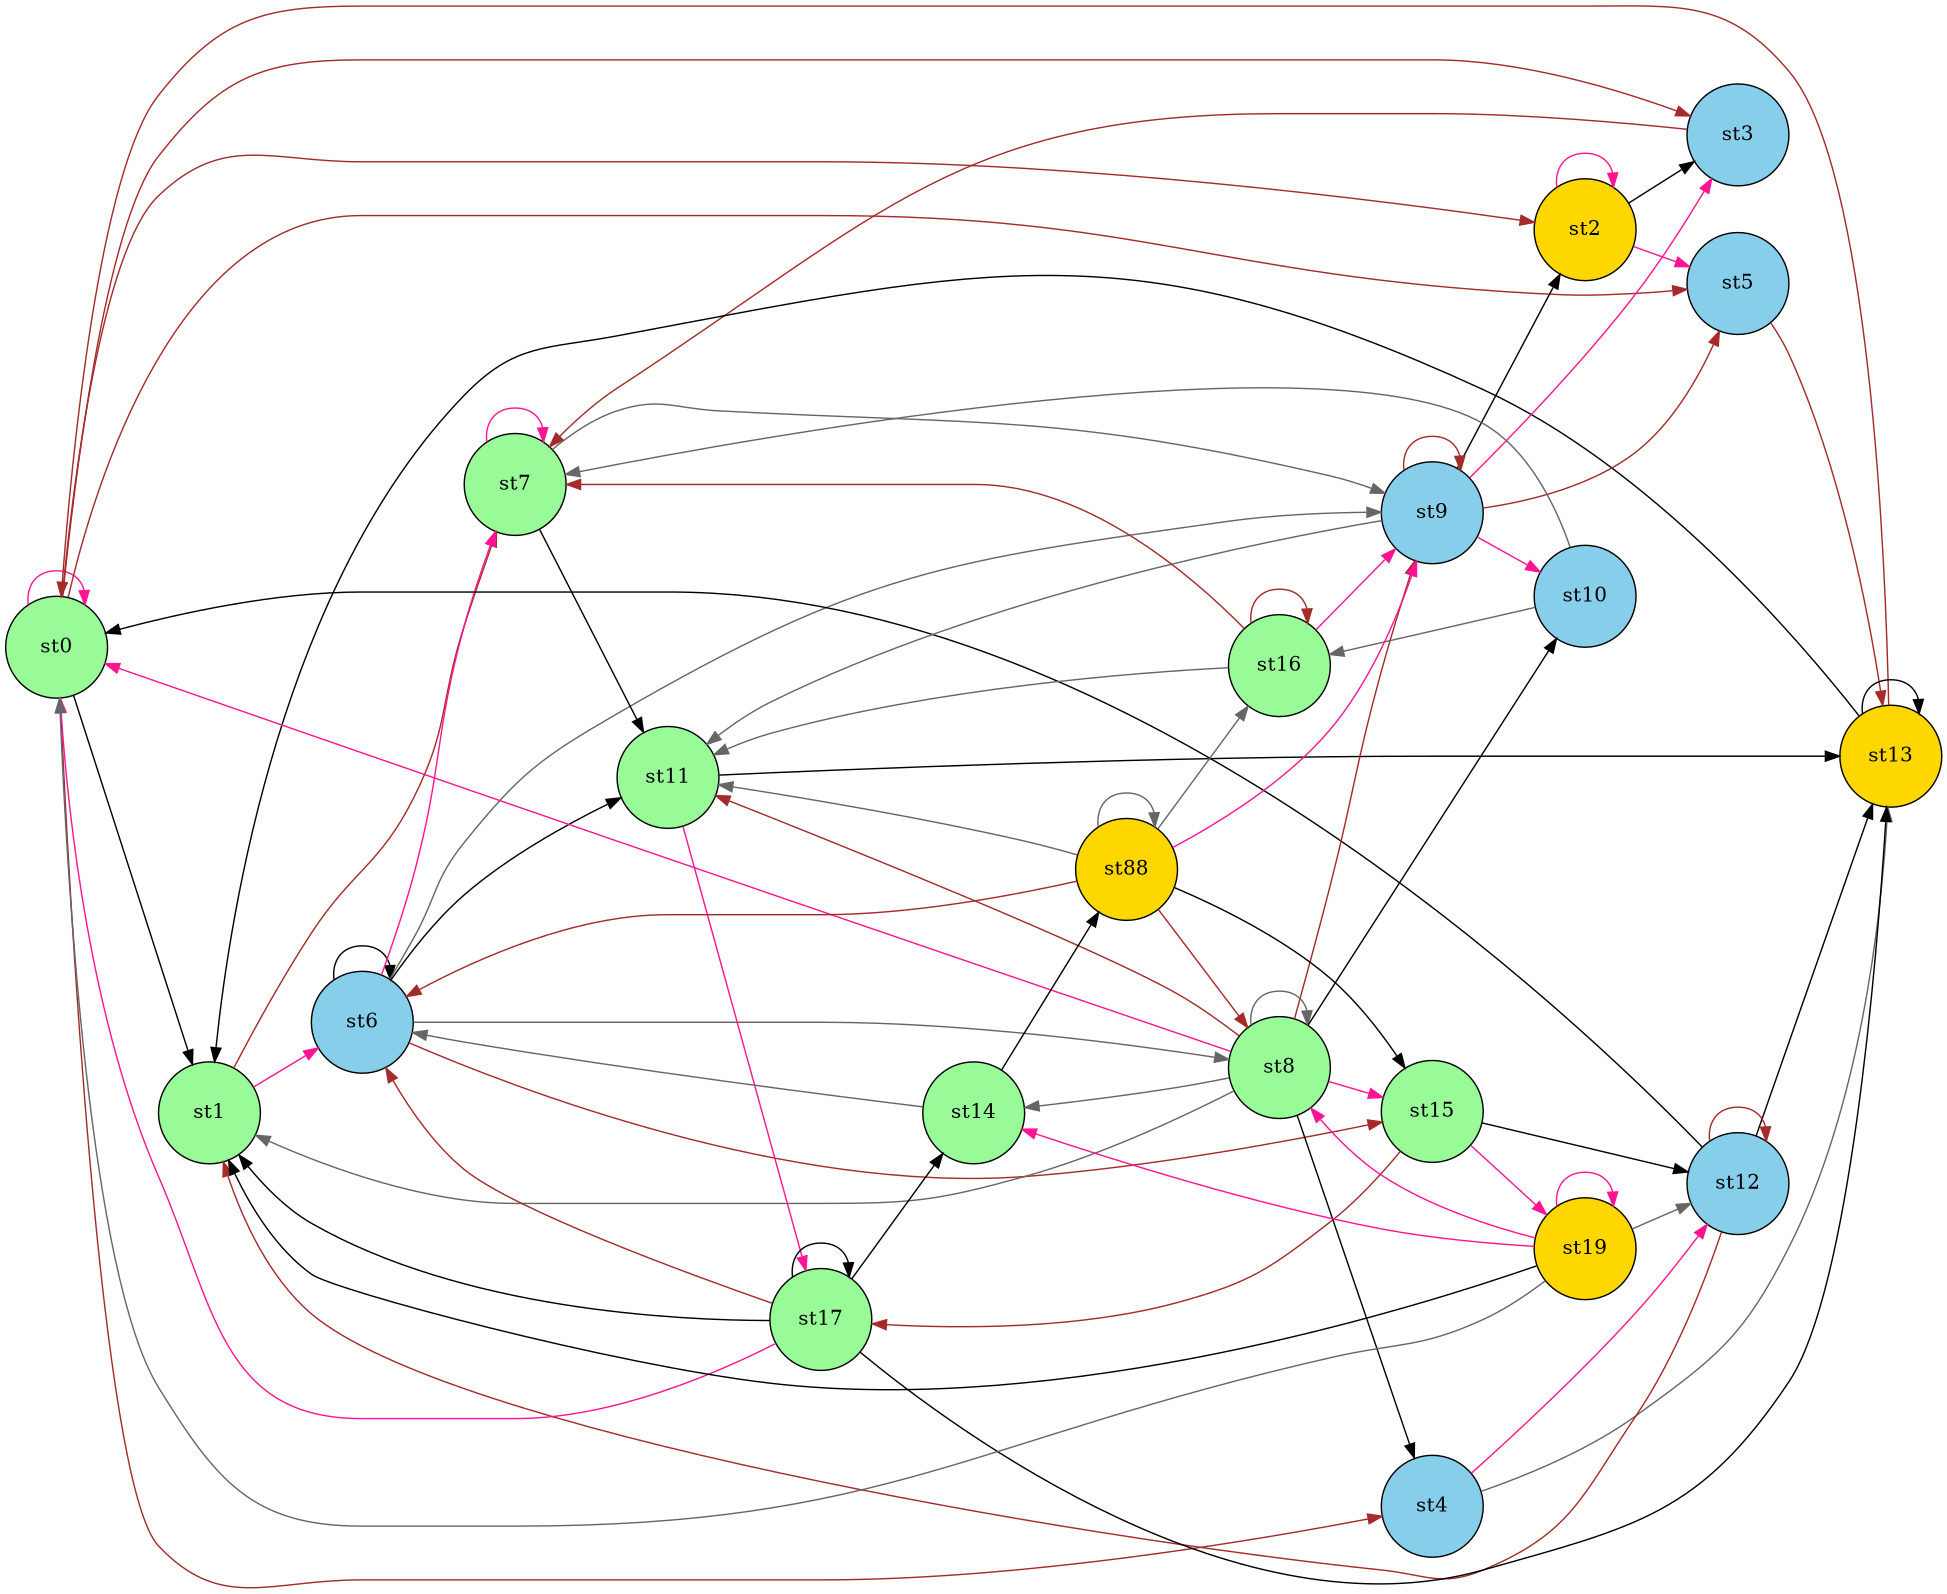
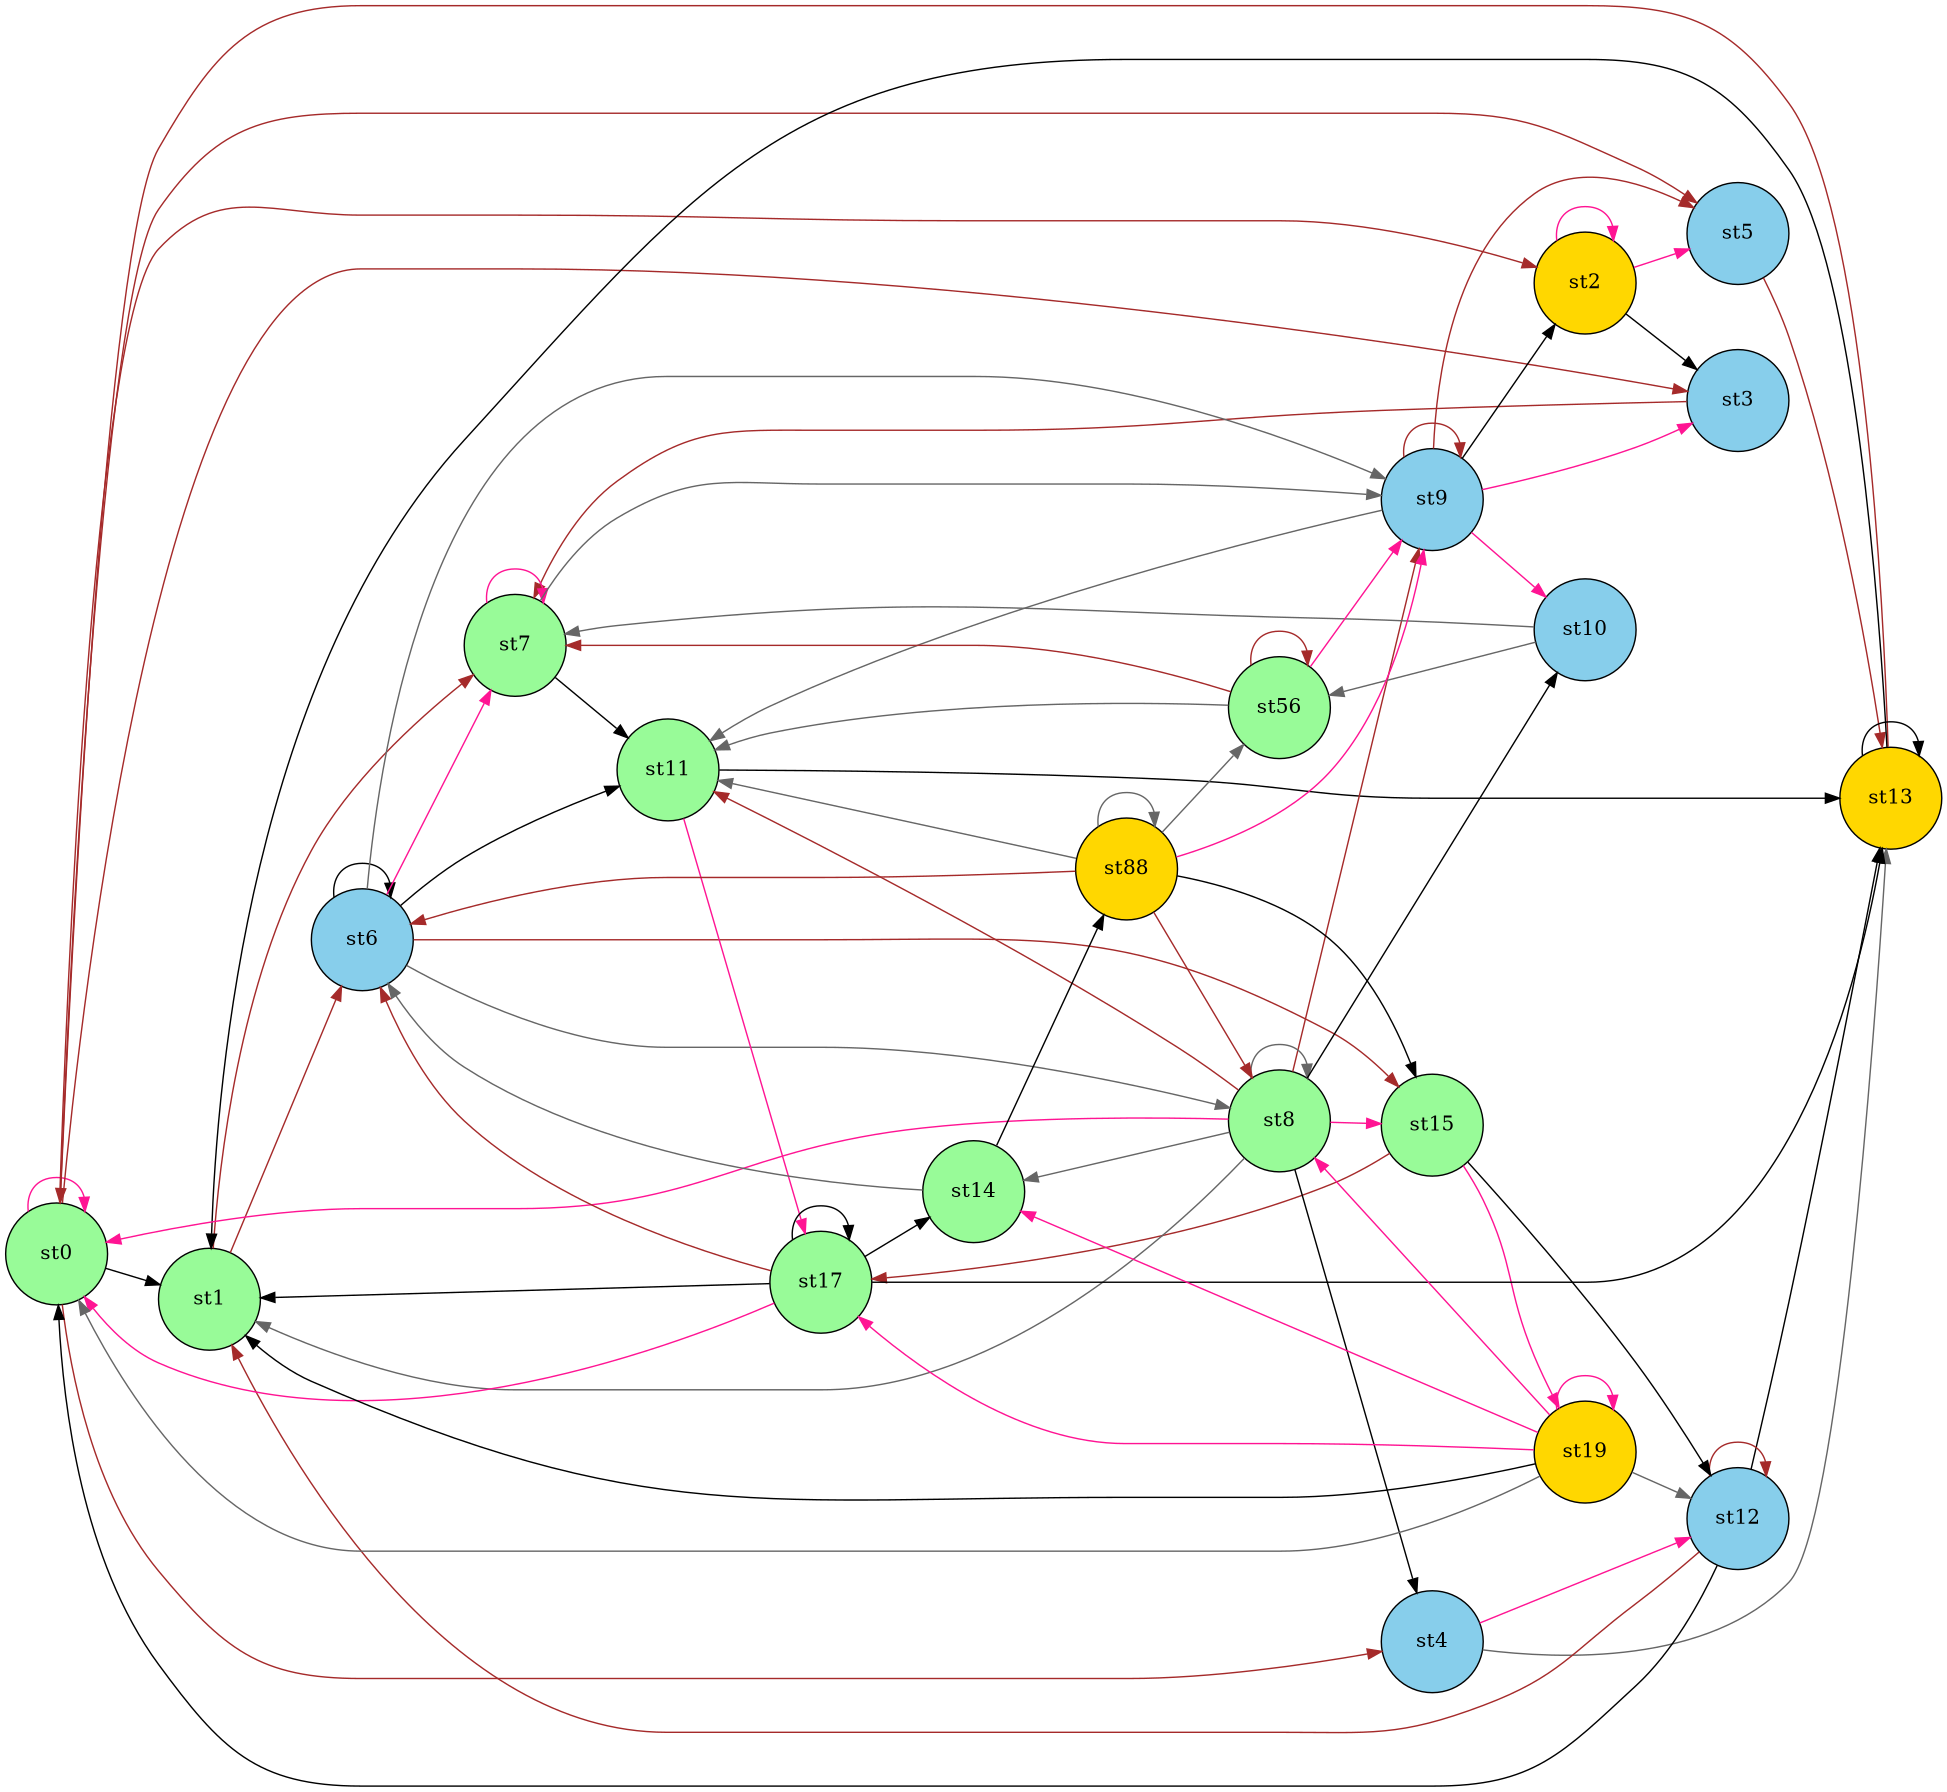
  digraph {
    rankdir=LR
    node [color=black fillcolor=palegreen fixedsize=true shape=circle style="unfilled,filled"]
    edge [color=black]
    st0 [width=1]
    st1 [width=1]
    st2 [fillcolor=gold width=1]
    st3 [fillcolor=skyblue width=1]
    st4 [fillcolor=skyblue width=1]
    st5 [fillcolor=skyblue width=1]
    st6 [fillcolor=skyblue width=1]
    st7 [width=1]
    st13 [fillcolor=gold width=1]
    st12 [fillcolor=skyblue width=1]
    st11 [width=1]
    st15 [width=1]
    st9 [fillcolor=skyblue width=1]
    st8 [width=1]
    st10 [fillcolor=skyblue width=1]
-   st16 [width=1]
+   st16 [width=1 label=st56]
    st17 [width=1]
    st14 [width=1]
    n19 [fillcolor=gold label=st88 width=1]
    st19 [fillcolor=gold width=1]
    st0 -> st0 [color=deeppink]
    st0 -> st1
    st0 -> st2 [color=brown]
    st0 -> st3 [color=brown]
    st0 -> st4 [color=brown]
    st0 -> st5 [color=brown]
-   st1 -> st6 [color=deeppink]
+   st1 -> st6 [color=brown]
    st1 -> st7 [color=brown]
    st2 -> st2 [color=deeppink]
    st2 -> st3
    st2 -> st5 [color=deeppink]
    st3 -> st7 [color=brown]
    st4 -> st13 [color=gray40]
    st4 -> st12 [color=deeppink]
    st5 -> st13 [color=brown]
    st6 -> st6
    st6 -> st7 [color=deeppink]
    st6 -> st11
    st6 -> st15 [color=brown]
    st6 -> st9 [color=gray40]
    st6 -> st8 [color=gray40]
    st7 -> st7 [color=deeppink]
    st7 -> st11
    st7 -> st9 [color=gray40]
    st13 -> st0 [color=brown]
    st13 -> st1
    st13 -> st13
    st12 -> st0
    st12 -> st1 [color=brown]
    st12 -> st13
    st12 -> st12 [color=brown]
    st11 -> st13
    st11 -> st17 [color=deeppink]
    st15 -> st12
    st15 -> st17 [color=brown]
    st15 -> st19 [color=deeppink]
    st9 -> st2
    st9 -> st3 [color=deeppink]
    st9 -> st5 [color=brown]
    st9 -> st11 [color=gray40]
    st9 -> st9 [color=brown]
    st9 -> st10 [color=deeppink]
    st8 -> st0 [color=deeppink]
    st8 -> st1 [color=gray40]
    st8 -> st4
    st8 -> st11 [color=brown]
    st8 -> st15 [color=deeppink]
    st8 -> st9 [color=brown]
    st8 -> st8 [color=gray40]
    st8 -> st10
    st8 -> st14 [color=gray40]
    st10 -> st7 [color=gray40]
    st10 -> st16 [color=gray40]
    st16 -> st7 [color=brown]
    st16 -> st11 [color=gray40]
    st16 -> st9 [color=deeppink]
    st16 -> st16 [color=brown]
    st17 -> st0 [color=deeppink]
    st17 -> st1
    st17 -> st6 [color=brown]
    st17 -> st13
    st17 -> st17
    st17 -> st14
    st14 -> st6 [color=gray40]
    st14 -> n19
    n19 -> st6 [color=brown]
    n19 -> st11 [color=gray40]
    n19 -> st15
    n19 -> st9 [color=deeppink]
    n19 -> st8 [color=brown]
    n19 -> st16 [color=gray40]
    n19 -> n19 [color=gray40]
    st19 -> st0 [color=gray40]
    st19 -> st1
    st19 -> st12 [color=gray40]
    st19 -> st8 [color=deeppink]
+   st19 -> st17 [color=deeppink]
    st19 -> st14 [color=deeppink]
    st19 -> st19 [color=deeppink]
  }
